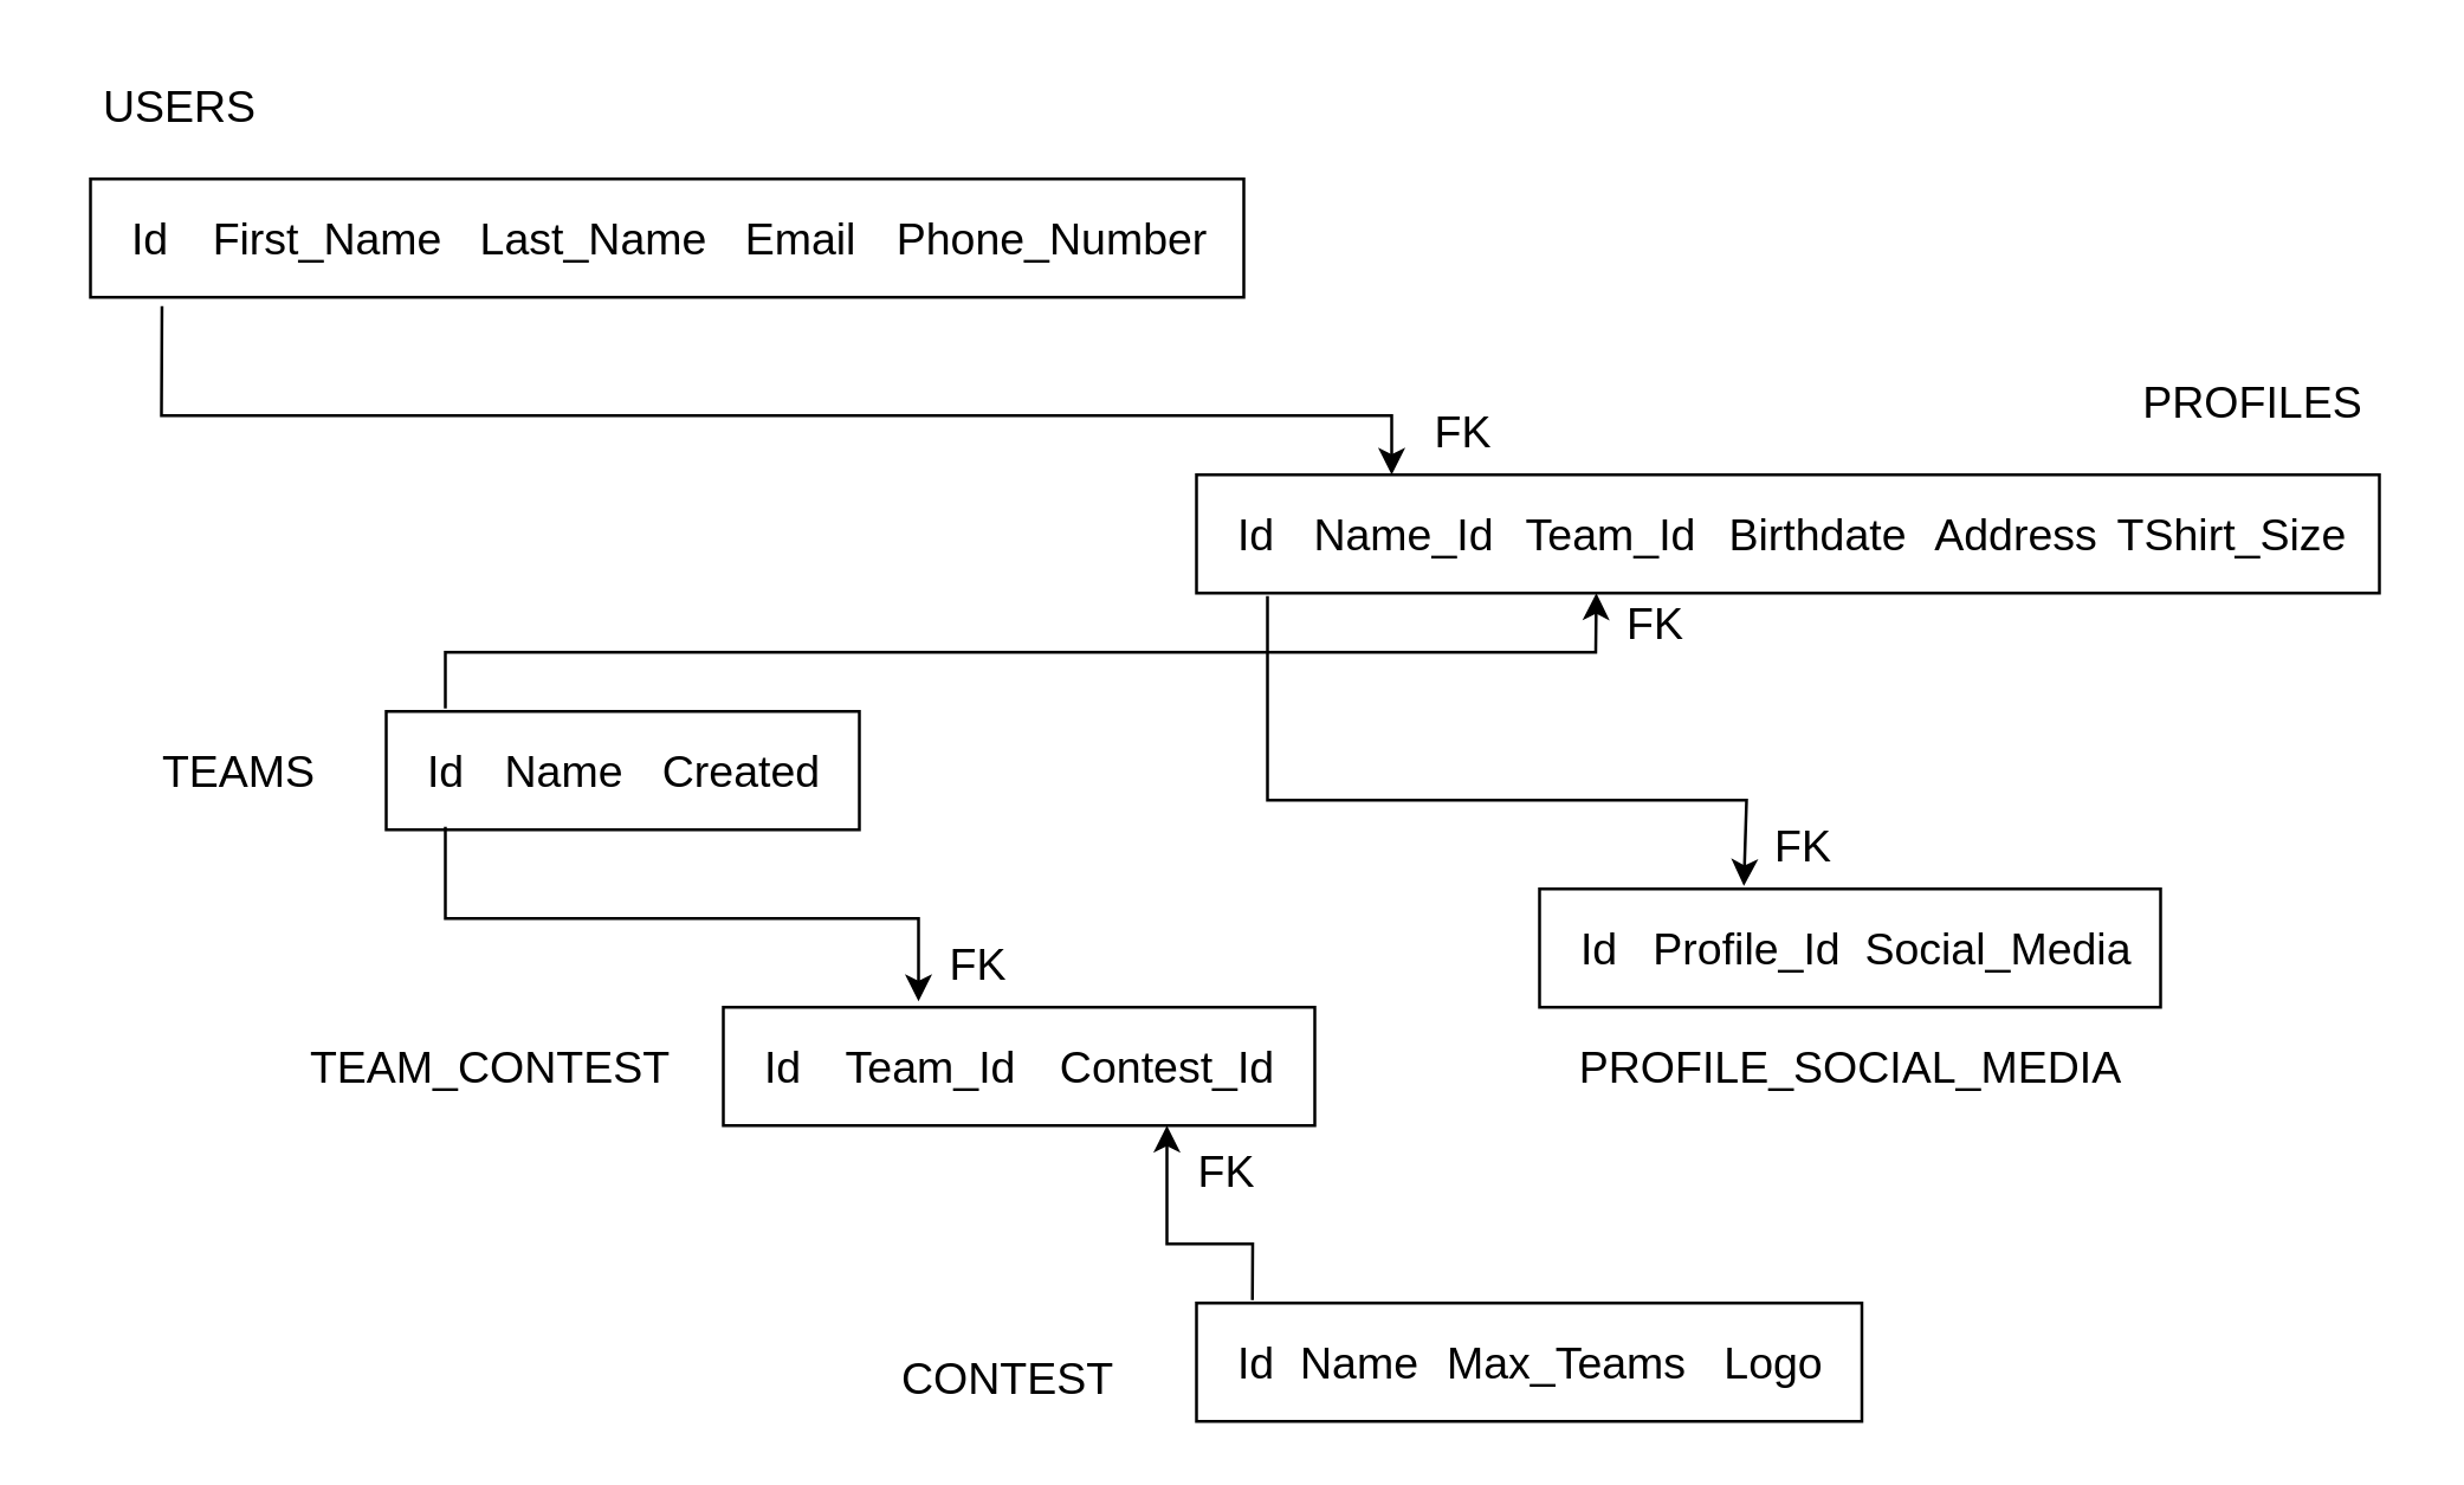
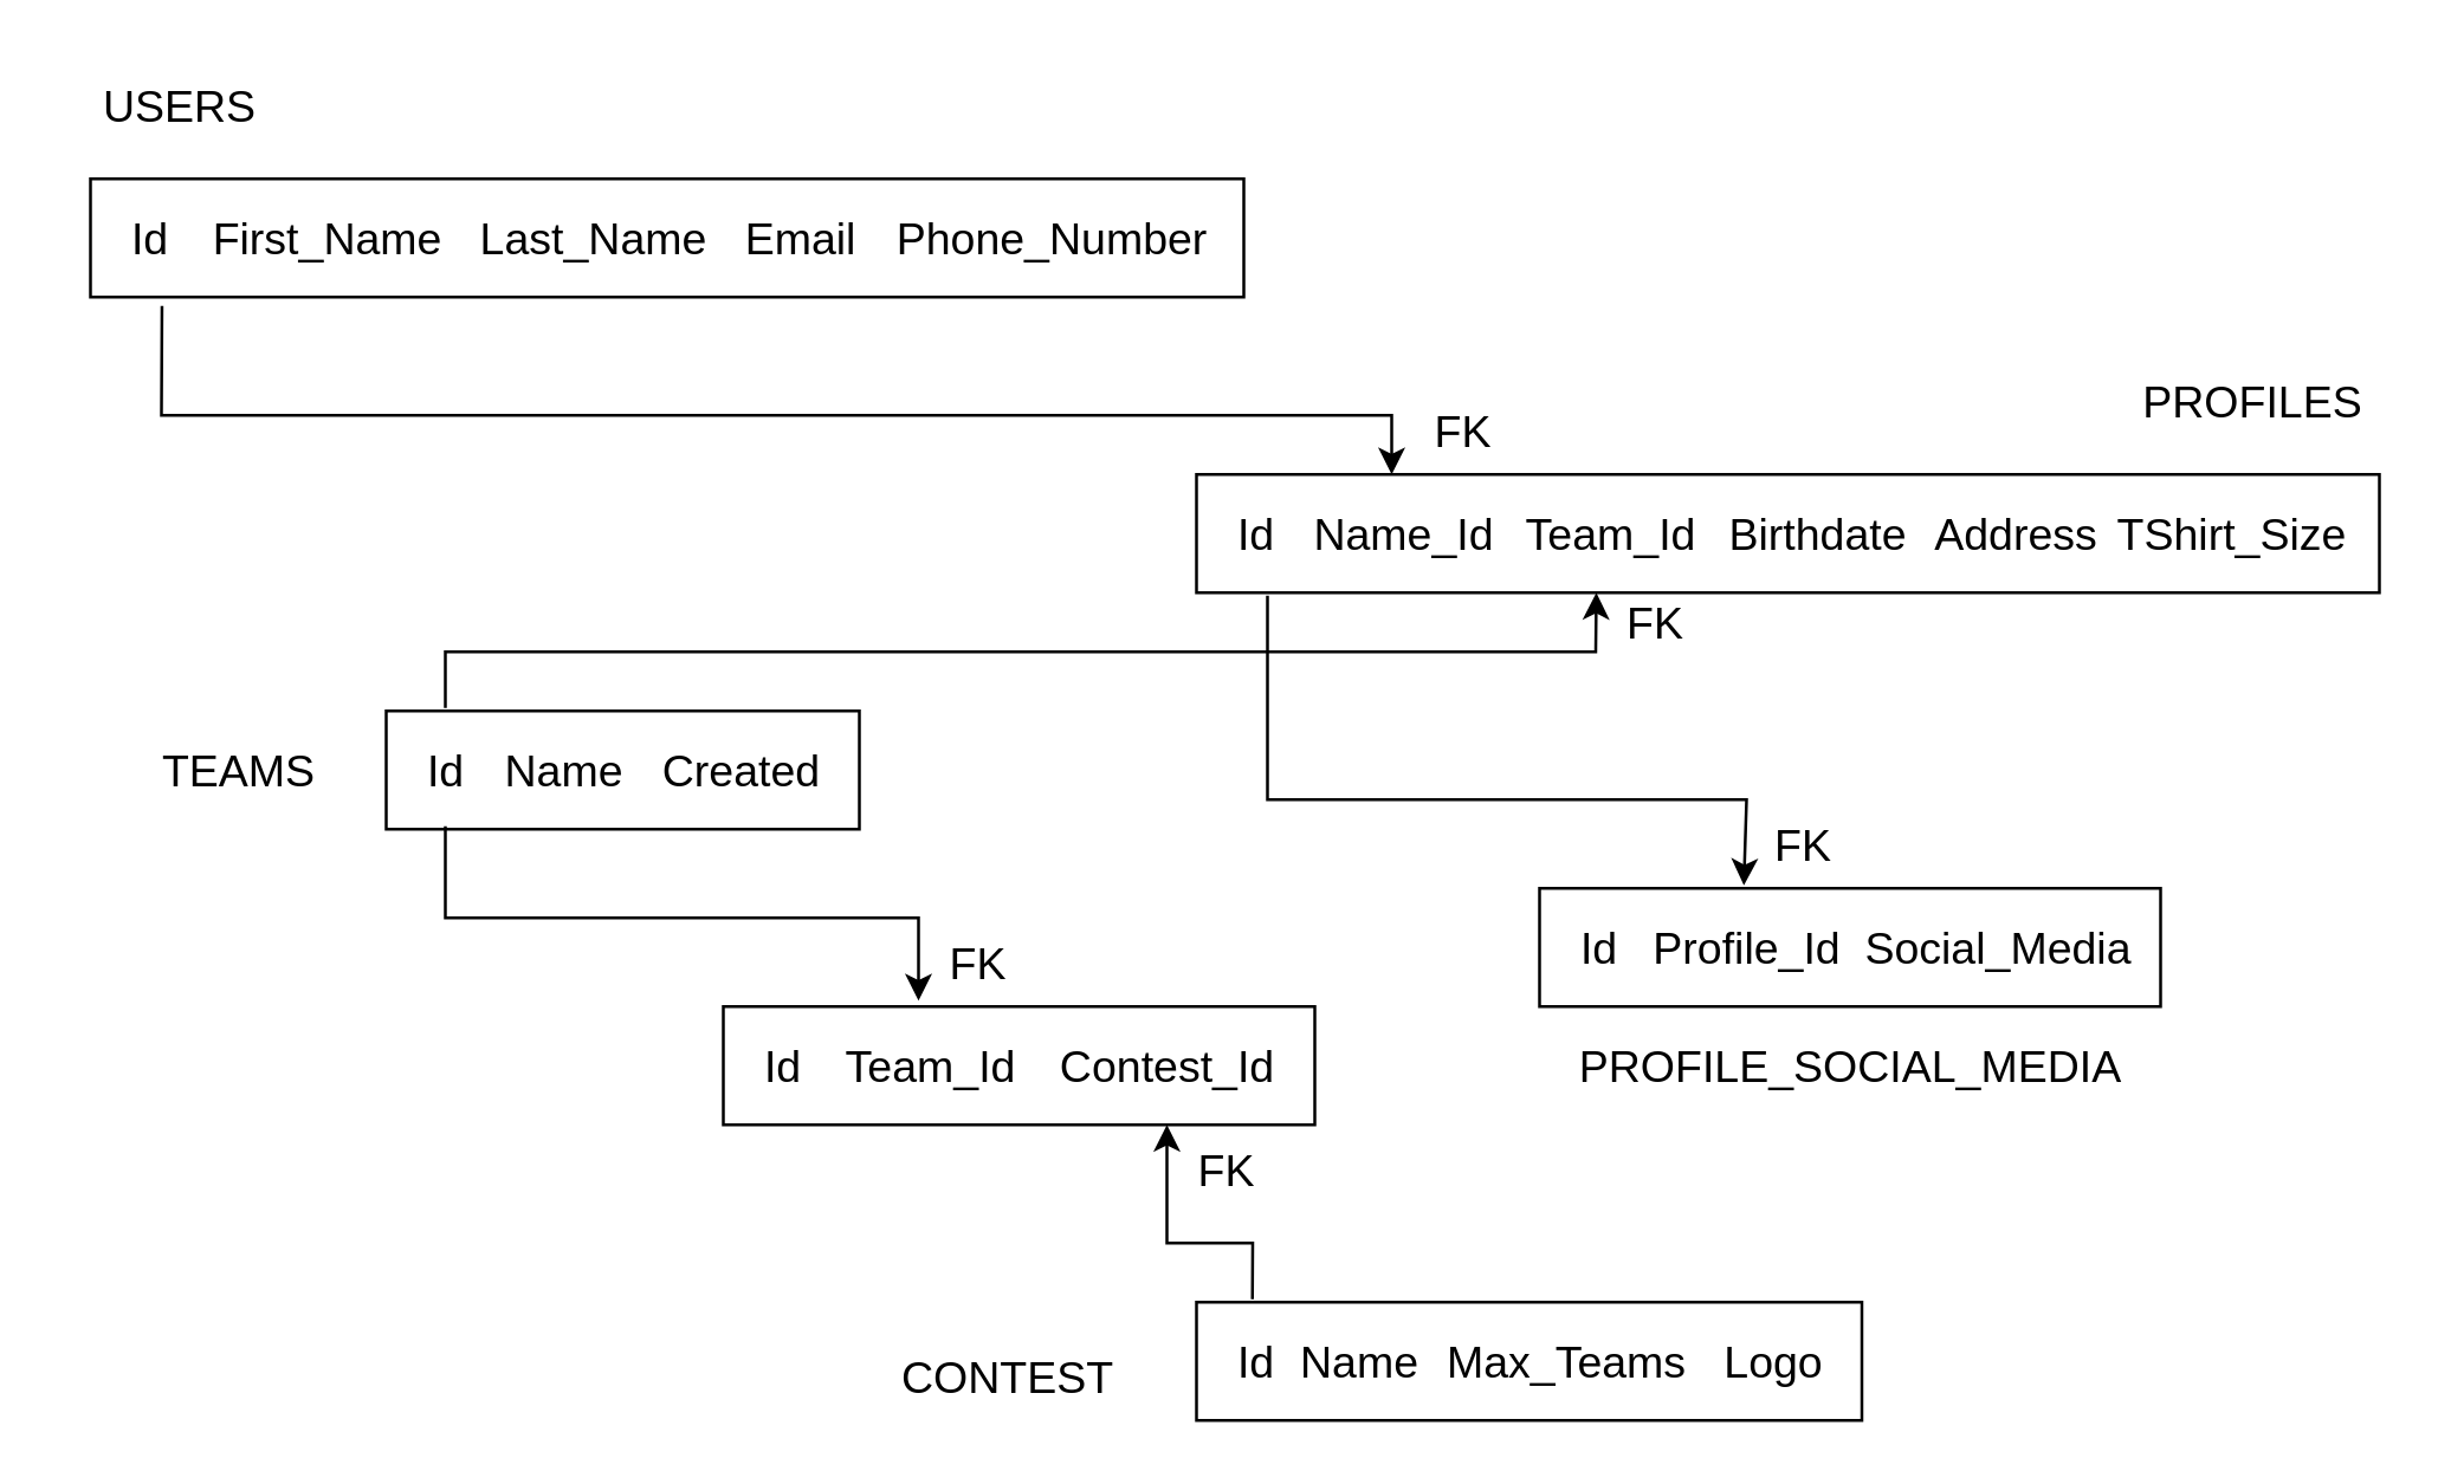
  <mxCell id="0" />
  <mxCell id="1" parent="0" />
  <mxCell id="2" value="" style="rounded=0;whiteSpace=wrap;html=1;" vertex="1" parent="1"><mxGeometry x="30" y="60" width="390" height="40" as="geometry" /></mxCell>
  <mxCell id="3" value="Id" style="text;html=1;align=center;verticalAlign=middle;resizable=0;points=[];autosize=1;strokeColor=none;fillColor=none;fontSize=15;" vertex="1" parent="1"><mxGeometry x="30" y="65" width="40" height="30" as="geometry" /></mxCell>
  <mxCell id="4" value="First_Name" style="text;html=1;align=center;verticalAlign=middle;resizable=0;points=[];autosize=1;strokeColor=none;fillColor=none;fontSize=15;" vertex="1" parent="1"><mxGeometry x="60" y="65" width="100" height="30" as="geometry" /></mxCell>
  <mxCell id="5" value="Last_Name" style="text;html=1;align=center;verticalAlign=middle;resizable=0;points=[];autosize=1;strokeColor=none;fillColor=none;fontSize=15;" vertex="1" parent="1"><mxGeometry x="150" y="65" width="100" height="30" as="geometry" /></mxCell>
  <mxCell id="6" value="Email" style="text;html=1;align=center;verticalAlign=middle;resizable=0;points=[];autosize=1;strokeColor=none;fillColor=none;fontSize=15;" vertex="1" parent="1"><mxGeometry x="240" y="65" width="60" height="30" as="geometry" /></mxCell>
  <mxCell id="7" value="Phone_Number" style="text;html=1;align=center;verticalAlign=middle;resizable=0;points=[];autosize=1;strokeColor=none;fillColor=none;fontSize=15;" vertex="1" parent="1"><mxGeometry x="290" y="65" width="130" height="30" as="geometry" /></mxCell>
  <mxCell id="8" value="" style="rounded=0;whiteSpace=wrap;html=1;" vertex="1" parent="1"><mxGeometry x="520" y="300" width="210" height="40" as="geometry" /></mxCell>
  <mxCell id="9" value="" style="rounded=0;whiteSpace=wrap;html=1;" vertex="1" parent="1"><mxGeometry x="130" y="240" width="160" height="40" as="geometry" /></mxCell>
  <mxCell id="10" value="" style="rounded=0;whiteSpace=wrap;html=1;" vertex="1" parent="1"><mxGeometry x="404" y="440" width="225" height="40" as="geometry" /></mxCell>
  <mxCell id="11" value="" style="rounded=0;whiteSpace=wrap;html=1;" vertex="1" parent="1"><mxGeometry x="404" y="160" width="400" height="40" as="geometry" /></mxCell>
  <mxCell id="12" value="" style="rounded=0;whiteSpace=wrap;html=1;" vertex="1" parent="1"><mxGeometry x="244" y="340" width="200" height="40" as="geometry" /></mxCell>
  <mxCell id="13" value="Id" style="text;html=1;align=center;verticalAlign=middle;resizable=0;points=[];autosize=1;strokeColor=none;fillColor=none;fontSize=15;" vertex="1" parent="1"><mxGeometry x="404" y="165" width="40" height="30" as="geometry" /></mxCell>
  <mxCell id="14" value="Name_Id" style="text;html=1;align=center;verticalAlign=middle;resizable=0;points=[];autosize=1;strokeColor=none;fillColor=none;fontSize=15;" vertex="1" parent="1"><mxGeometry x="434" y="165" width="80" height="30" as="geometry" /></mxCell>
  <mxCell id="15" value="Team_Id" style="text;html=1;align=center;verticalAlign=middle;resizable=0;points=[];autosize=1;strokeColor=none;fillColor=none;fontSize=15;" vertex="1" parent="1"><mxGeometry x="504" y="165" width="80" height="30" as="geometry" /></mxCell>
  <mxCell id="16" value="Birthdate" style="text;html=1;align=center;verticalAlign=middle;resizable=0;points=[];autosize=1;strokeColor=none;fillColor=none;fontSize=15;" vertex="1" parent="1"><mxGeometry x="574" y="165" width="80" height="30" as="geometry" /></mxCell>
  <mxCell id="17" value="Address" style="text;html=1;align=center;verticalAlign=middle;resizable=0;points=[];autosize=1;strokeColor=none;fillColor=none;fontSize=15;" vertex="1" parent="1"><mxGeometry x="641" y="165" width="80" height="30" as="geometry" /></mxCell>
  <mxCell id="18" value="TShirt_Size" style="text;html=1;align=center;verticalAlign=middle;resizable=0;points=[];autosize=1;strokeColor=none;fillColor=none;fontSize=15;" vertex="1" parent="1"><mxGeometry x="704" y="165" width="100" height="30" as="geometry" /></mxCell>
  <mxCell id="19" value="Id" style="text;html=1;align=center;verticalAlign=middle;resizable=0;points=[];autosize=1;strokeColor=none;fillColor=none;fontSize=15;" vertex="1" parent="1"><mxGeometry x="520" y="305" width="40" height="30" as="geometry" /></mxCell>
  <mxCell id="20" value="Profile_Id" style="text;html=1;align=center;verticalAlign=middle;resizable=0;points=[];autosize=1;strokeColor=none;fillColor=none;fontSize=15;" vertex="1" parent="1"><mxGeometry x="545" y="305" width="90" height="30" as="geometry" /></mxCell>
  <mxCell id="21" value="Social_Media" style="text;html=1;align=center;verticalAlign=middle;resizable=0;points=[];autosize=1;strokeColor=none;fillColor=none;fontSize=15;" vertex="1" parent="1"><mxGeometry x="620" y="305" width="110" height="30" as="geometry" /></mxCell>
  <mxCell id="22" value="Id" style="text;html=1;align=center;verticalAlign=middle;resizable=0;points=[];autosize=1;strokeColor=none;fillColor=none;fontSize=15;" vertex="1" parent="1"><mxGeometry x="130" y="245" width="40" height="30" as="geometry" /></mxCell>
  <mxCell id="23" value="Name" style="text;html=1;align=center;verticalAlign=middle;resizable=0;points=[];autosize=1;strokeColor=none;fillColor=none;fontSize=15;" vertex="1" parent="1"><mxGeometry x="160" y="245" width="60" height="30" as="geometry" /></mxCell>
  <mxCell id="24" value="Created" style="text;html=1;align=center;verticalAlign=middle;resizable=0;points=[];autosize=1;strokeColor=none;fillColor=none;fontSize=15;" vertex="1" parent="1"><mxGeometry x="210" y="245" width="80" height="30" as="geometry" /></mxCell>
  <mxCell id="25" value="Id" style="text;html=1;align=center;verticalAlign=middle;resizable=0;points=[];autosize=1;strokeColor=none;fillColor=none;fontSize=15;" vertex="1" parent="1"><mxGeometry x="244" y="345" width="40" height="30" as="geometry" /></mxCell>
  <mxCell id="26" value="Team_Id" style="text;html=1;align=center;verticalAlign=middle;resizable=0;points=[];autosize=1;strokeColor=none;fillColor=none;fontSize=15;" vertex="1" parent="1"><mxGeometry x="274" y="345" width="80" height="30" as="geometry" /></mxCell>
  <mxCell id="27" value="Contest_Id" style="text;html=1;align=center;verticalAlign=middle;resizable=0;points=[];autosize=1;strokeColor=none;fillColor=none;fontSize=15;" vertex="1" parent="1"><mxGeometry x="344" y="345" width="100" height="30" as="geometry" /></mxCell>
  <mxCell id="28" value="Id" style="text;html=1;align=center;verticalAlign=middle;resizable=0;points=[];autosize=1;strokeColor=none;fillColor=none;fontSize=15;" vertex="1" parent="1"><mxGeometry x="404" y="445" width="40" height="30" as="geometry" /></mxCell>
  <mxCell id="29" value="Name" style="text;html=1;align=center;verticalAlign=middle;resizable=0;points=[];autosize=1;strokeColor=none;fillColor=none;fontSize=15;" vertex="1" parent="1"><mxGeometry x="429" y="445" width="60" height="30" as="geometry" /></mxCell>
  <mxCell id="30" value="Max_Teams" style="text;html=1;align=center;verticalAlign=middle;resizable=0;points=[];autosize=1;strokeColor=none;fillColor=none;fontSize=15;" vertex="1" parent="1"><mxGeometry x="479" y="445" width="100" height="30" as="geometry" /></mxCell>
  <mxCell id="31" value="Logo" style="text;html=1;align=center;verticalAlign=middle;resizable=0;points=[];autosize=1;strokeColor=none;fillColor=none;fontSize=15;" vertex="1" parent="1"><mxGeometry x="569" y="445" width="60" height="30" as="geometry" /></mxCell>
  <mxCell id="32" value="" style="endArrow=classic;html=1;rounded=0;entryX=0.062;entryY=1.075;entryDx=0;entryDy=0;entryPerimeter=0;exitX=0.062;exitY=1.075;exitDx=0;exitDy=0;exitPerimeter=0;" edge="1" parent="1" source="2"><mxGeometry width="50" height="50" relative="1" as="geometry"><mxPoint x="490" y="90" as="sourcePoint" /><mxPoint x="470" y="160" as="targetPoint" /><Array as="points"><mxPoint x="54" y="140" /><mxPoint x="470" y="140" /></Array></mxGeometry></mxCell>
  <mxCell id="33" value="" style="endArrow=classic;html=1;rounded=0;entryX=0.338;entryY=1;entryDx=0;entryDy=0;entryPerimeter=0;exitX=0.125;exitY=-0.025;exitDx=0;exitDy=0;exitPerimeter=0;" edge="1" parent="1" source="9" target="11"><mxGeometry width="50" height="50" relative="1" as="geometry"><mxPoint x="230" y="210" as="sourcePoint" /><mxPoint x="540" y="210" as="targetPoint" /><Array as="points"><mxPoint x="150" y="220" /><mxPoint x="250" y="220" /><mxPoint x="350" y="220" /><mxPoint x="450" y="220" /><mxPoint x="539" y="220" /></Array></mxGeometry></mxCell>
  <mxCell id="34" value="" style="endArrow=classic;html=1;rounded=0;exitX=0.125;exitY=0.975;exitDx=0;exitDy=0;exitPerimeter=0;entryX=0.33;entryY=-0.05;entryDx=0;entryDy=0;entryPerimeter=0;" edge="1" parent="1" source="9" target="12"><mxGeometry width="50" height="50" relative="1" as="geometry"><mxPoint x="360" y="280" as="sourcePoint" /><mxPoint x="310" y="330" as="targetPoint" /><Array as="points"><mxPoint x="150" y="310" /><mxPoint x="310" y="310" /></Array></mxGeometry></mxCell>
  <mxCell id="35" value="" style="endArrow=classic;html=1;rounded=0;exitX=0.084;exitY=-0.025;exitDx=0;exitDy=0;exitPerimeter=0;entryX=0.75;entryY=1;entryDx=0;entryDy=0;" edge="1" parent="1" source="10" target="12"><mxGeometry width="50" height="50" relative="1" as="geometry"><mxPoint x="454" y="425" as="sourcePoint" /><mxPoint x="504" y="375" as="targetPoint" /><Array as="points"><mxPoint x="423" y="420" /><mxPoint x="394" y="420" /></Array></mxGeometry></mxCell>
  <mxCell id="36" value="FK" style="text;html=1;align=center;verticalAlign=middle;resizable=0;points=[];autosize=1;strokeColor=none;fillColor=none;fontSize=15;" vertex="1" parent="1"><mxGeometry x="474" y="130" width="40" height="30" as="geometry" /></mxCell>
  <mxCell id="37" value="FK" style="text;html=1;align=center;verticalAlign=middle;resizable=0;points=[];autosize=1;strokeColor=none;fillColor=none;fontSize=15;" vertex="1" parent="1"><mxGeometry x="539" y="195" width="40" height="30" as="geometry" /></mxCell>
  <mxCell id="38" value="FK" style="text;html=1;align=center;verticalAlign=middle;resizable=0;points=[];autosize=1;strokeColor=none;fillColor=none;fontSize=15;" vertex="1" parent="1"><mxGeometry x="394" y="380" width="40" height="30" as="geometry" /></mxCell>
  <mxCell id="39" value="" style="endArrow=classic;html=1;rounded=0;exitX=0.06;exitY=1.025;exitDx=0;exitDy=0;exitPerimeter=0;entryX=0.329;entryY=-0.025;entryDx=0;entryDy=0;entryPerimeter=0;" edge="1" parent="1" source="11" target="8"><mxGeometry width="50" height="50" relative="1" as="geometry"><mxPoint x="635" y="225" as="sourcePoint" /><mxPoint x="585" y="275" as="targetPoint" /><Array as="points"><mxPoint x="428" y="270" /><mxPoint x="590" y="270" /></Array></mxGeometry></mxCell>
  <mxCell id="40" value="FK" style="text;html=1;align=center;verticalAlign=middle;resizable=0;points=[];autosize=1;strokeColor=none;fillColor=none;fontSize=15;" vertex="1" parent="1"><mxGeometry x="589" y="270" width="40" height="30" as="geometry" /></mxCell>
  <mxCell id="41" value="FK" style="text;html=1;align=center;verticalAlign=middle;resizable=0;points=[];autosize=1;strokeColor=none;fillColor=none;fontSize=15;" vertex="1" parent="1"><mxGeometry x="310" y="310" width="40" height="30" as="geometry" /></mxCell>
  <mxCell id="42" value="USERS" style="text;html=1;align=center;verticalAlign=middle;resizable=0;points=[];autosize=1;strokeColor=none;fillColor=none;fontSize=15;" vertex="1" parent="1"><mxGeometry x="20" y="20" width="80" height="30" as="geometry" /></mxCell>
  <mxCell id="43" value="PROFILES" style="text;html=1;align=center;verticalAlign=middle;resizable=0;points=[];autosize=1;strokeColor=none;fillColor=none;fontSize=15;" vertex="1" parent="1"><mxGeometry x="711" y="120" width="100" height="30" as="geometry" /></mxCell>
  <mxCell id="44" value="TEAMS" style="text;html=1;align=center;verticalAlign=middle;resizable=0;points=[];autosize=1;strokeColor=none;fillColor=none;fontSize=15;" vertex="1" parent="1"><mxGeometry x="40" y="245" width="80" height="30" as="geometry" /></mxCell>
  <mxCell id="45" value="PROFILE_SOCIAL_MEDIA" style="text;html=1;align=center;verticalAlign=middle;resizable=0;points=[];autosize=1;strokeColor=none;fillColor=none;fontSize=15;" vertex="1" parent="1"><mxGeometry x="520" y="345" width="210" height="30" as="geometry" /></mxCell>
- <mxCell id="46" value="TEAM_CONTEST" style="text;html=1;align=center;verticalAlign=middle;resizable=0;points=[];autosize=1;strokeColor=none;fillColor=none;fontSize=15;" vertex="1" parent="1"><mxGeometry x="90" y="345" width="150" height="30" as="geometry" /></mxCell>
  <mxCell id="47" value="CONTEST" style="text;html=1;align=center;verticalAlign=middle;resizable=0;points=[];autosize=1;strokeColor=none;fillColor=none;fontSize=15;" vertex="1" parent="1"><mxGeometry x="290" y="450" width="100" height="30" as="geometry" /></mxCell>
